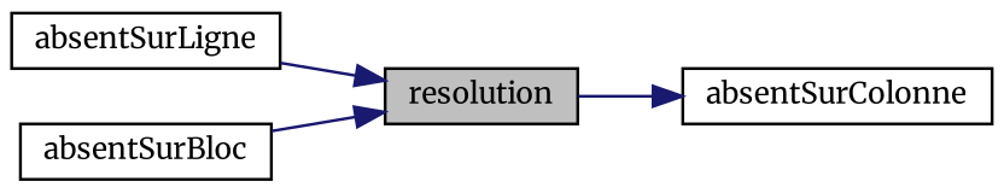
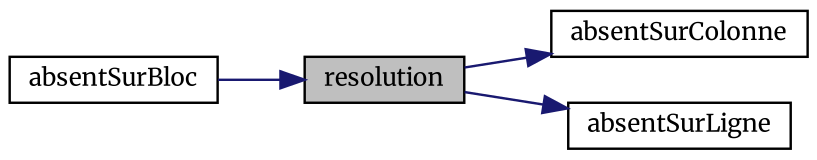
  digraph {
    fontname=Merriweather
    rankdir=LR
    node [color=black fillcolor=white fontname=Merriweather fontsize=10 shape=record style=filled]
    edge [color=midnightblue fontname=Merriweather fontsize=10 labelfontname=Helvetica labelfontsize=10 style=solid]
    n1 [fillcolor=grey75 fontcolor=black height=0.2 label=resolution width=0.4]
    n2 [height=0.2 label=absentSurColonne width=0.4]
    n3 [height=0.2 label=absentSurLigne width=0.4]
    n4 [height=0.2 label=absentSurBloc width=0.4]
    n1 -> n2
-   n3 -> n1
+   n1 -> n3
    n4 -> n1
  }
